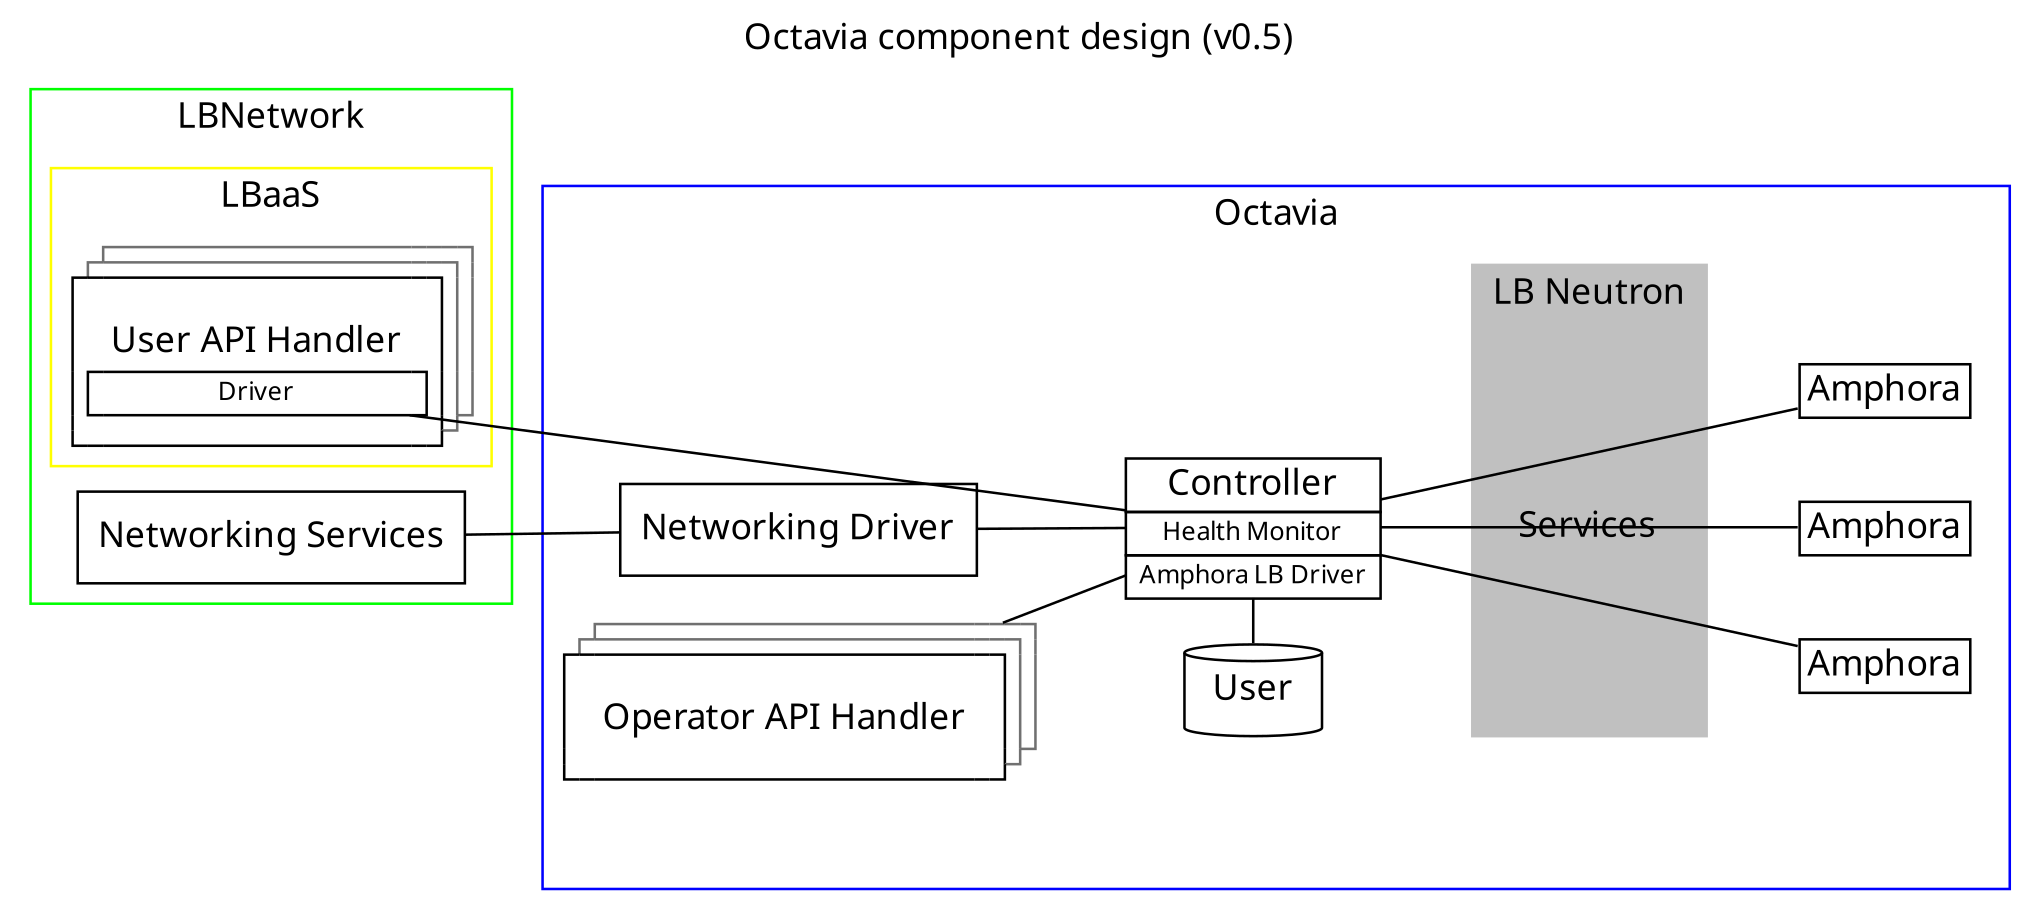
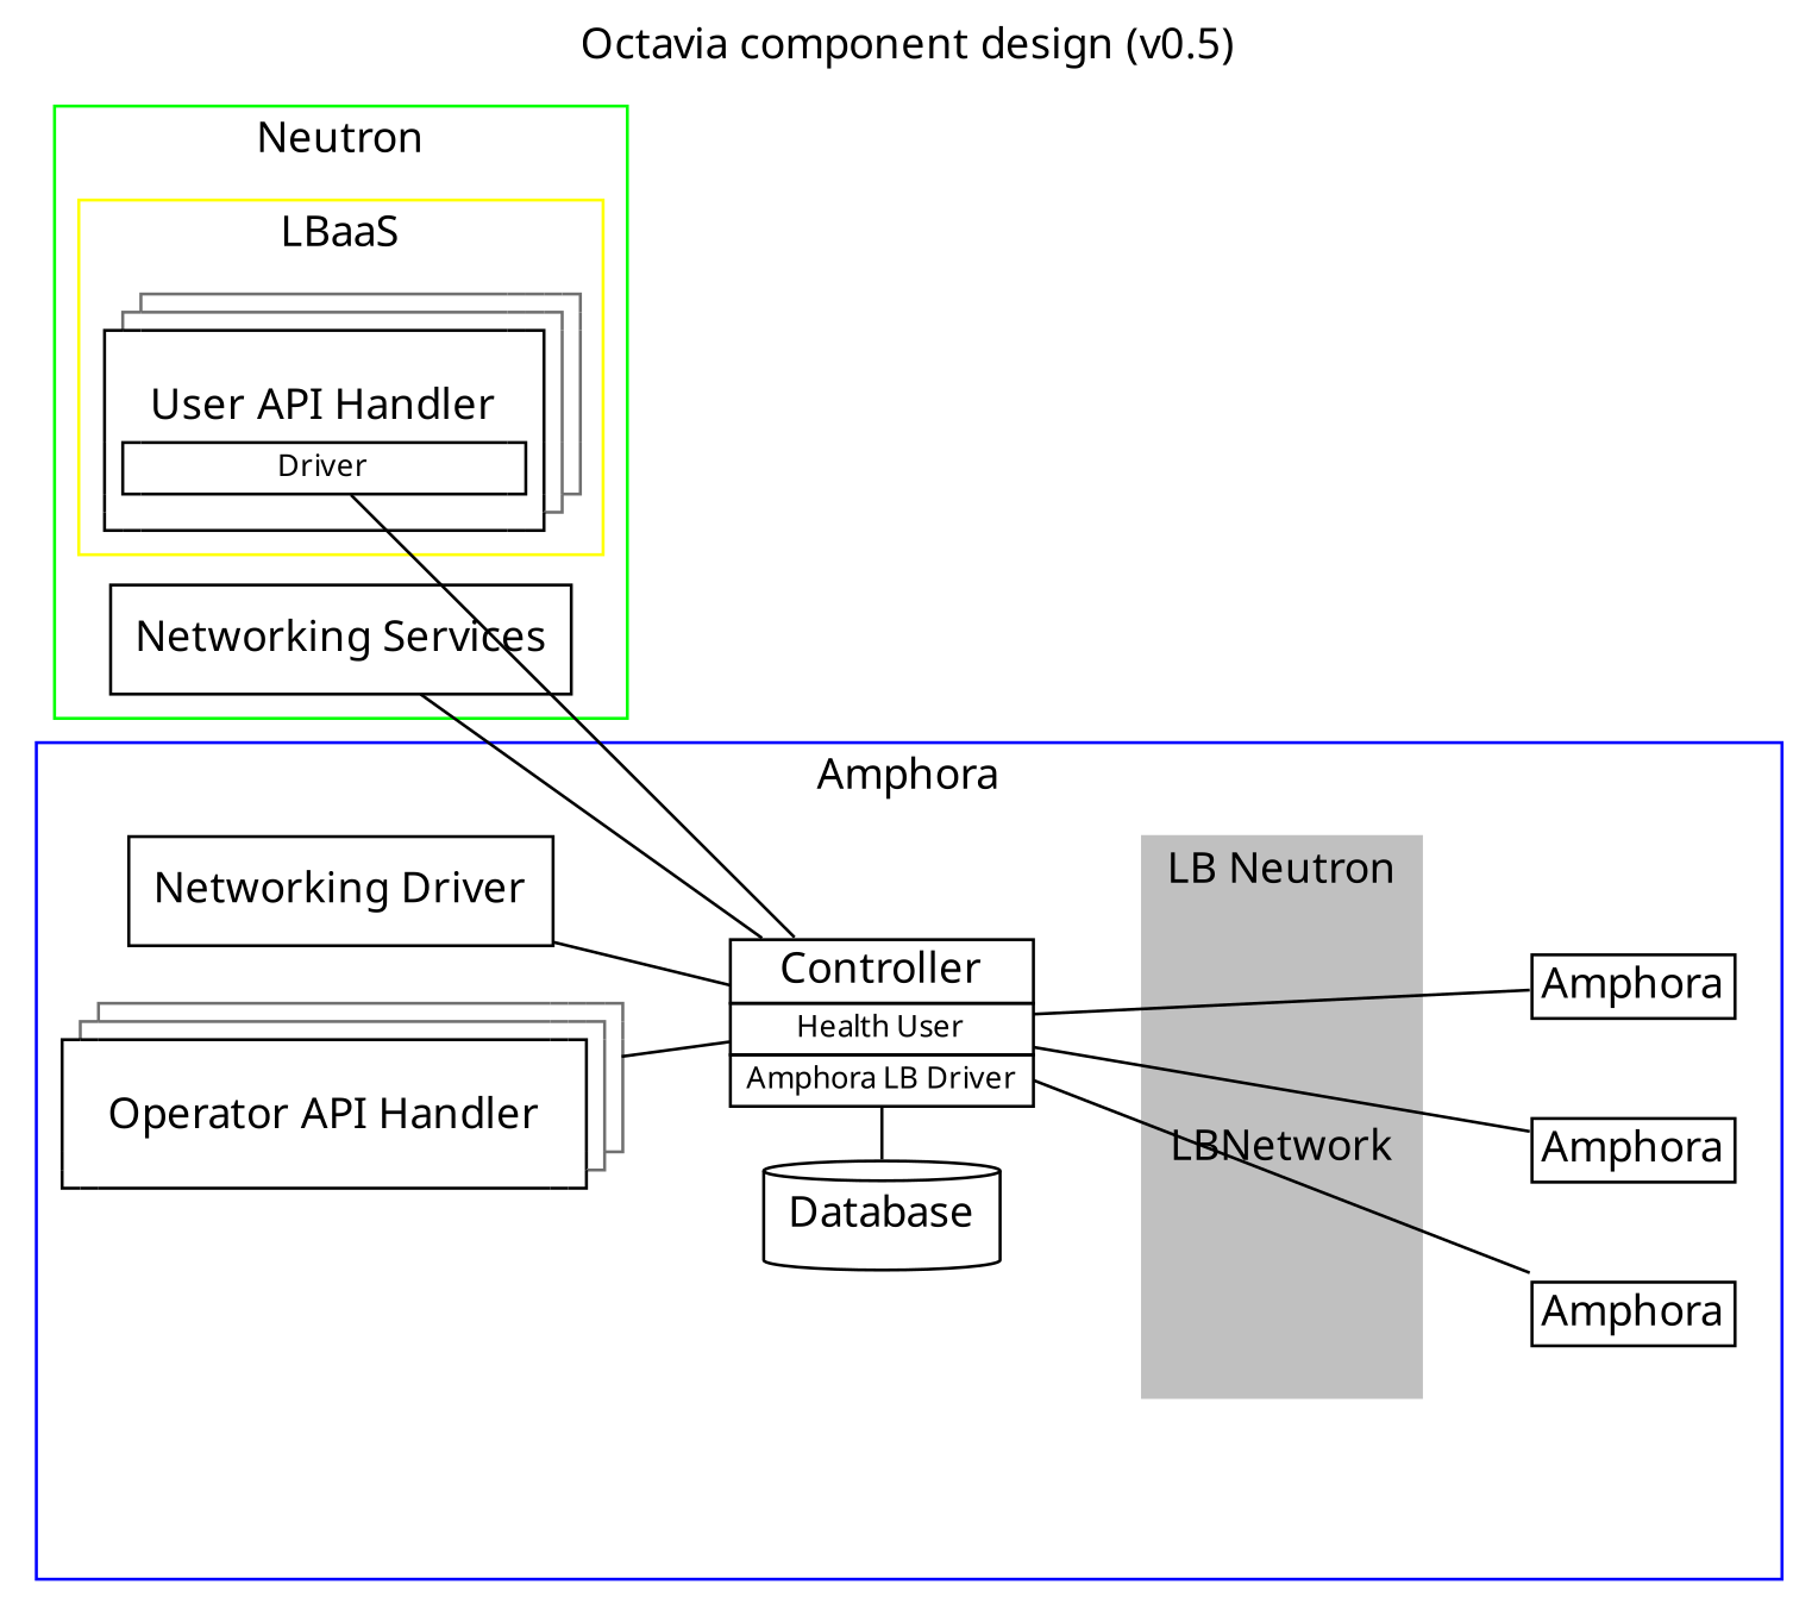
  digraph {
    fontname="Noto Sans"
    label="Octavia component design (v0.5)"
    labelloc=t
    rankdir=LR
    splines=false
    node [fontname="Noto Sans" margin=0 shape=none]
    edge [dir=none fontname="Noto Sans"]
    n1 [label=<<table border="0" cellspacing="0" cellborder="1">           <tr>             <td style="invis"></td>             <td style="invis"></td>             <td color="#707070" sides="lt"></td>             <td color="#707070" sides="t"></td>             <td color="#707070" sides="t"></td>             <td color="#707070" sides="t"></td>             <td color="#707070" sides="tr"></td>           </tr>           <tr>             <td style="invis"></td>             <td color="#707070" sides="lt"></td>             <td color="#707070" sides="t"></td>             <td color="#707070" sides="t"></td>             <td color="#707070" sides="t"></td>             <td color="#707070" sides="tr"></td>             <td color="#707070" sides="r"></td>           </tr>           <tr>             <td sides="lt"></td>             <td sides="t"></td>             <td sides="t"><br/>User API Handler</td>             <td sides="t"></td>             <td sides="tr"></td>             <td color="#707070" sides="r"></td>             <td color="#707070" sides="r"></td>           </tr>           <tr>             <td sides="l"></td>             <td sides="ltb"></td>             <td sides="tb" port="driver"><font point-size="10">Driver</font></td>             <td sides="trb"></td>             <td sides="r"></td>             <td color="#707070" sides="r"></td>             <td color="#707070" sides="br"></td>           </tr>           <tr>             <td sides="l"></td>             <td style="invis"></td>             <td style="invis"></td>             <td style="invis"></td>             <td sides="r"></td>             <td color="#707070" sides="rb"></td>             <td style="invis"></td>            </tr>            <tr>             <td sides="lb"></td>             <td sides="b"></td>             <td sides="b"></td>             <td sides="b"></td>             <td sides="br"></td>             <td style="invis"></td>             <td style="invis"></td>            </tr>          </table>>]
    n2 [label="Networking Services" shape=rectangle margin=""]
-   n3 [label=<<table border="0" cellspacing="0" cellborder="1">             <tr>               <td> Controller </td>             </tr>             <tr>               <td sides="tlrb"><font point-size="10"> Health Monitor </font></td>             </tr>             <tr>               <td sides="tlrb"><font point-size="10"> Amphora LB Driver </font></td>             </tr>           </table>>]
-   Database [shape=cylinder label=User margin=""]
+   n3 [label=<<table border="0" cellspacing="0" cellborder="1">             <tr>               <td> Controller </td>             </tr>             <tr>               <td sides="tlrb"><font point-size="10"> Health User </font></td>             </tr>             <tr>               <td sides="tlrb"><font point-size="10"> Amphora LB Driver </font></td>             </tr>           </table>>]
+   Database [shape=cylinder margin=""]
    n5 [label=<<table border="0" cellspacing="0" cellborder="1">             <tr>               <td>Amphora</td>             </tr>           </table>>]
    n6 [label=<<table border="0" cellspacing="0" cellborder="1">             <tr>               <td>Amphora</td>             </tr>           </table>>]
    n7 [label=<<table border="0" cellspacing="0" cellborder="1">             <tr>               <td>Amphora</td>             </tr>           </table>>]
    n8 [label=<<table border="0" cellspacing="0" cellborder="1">             <tr>               <td>Stuff<br/></td>             </tr>           </table>> style=invis]
-   LBNetwork [label=Services]
+   LBNetwork
    n10 [label=<<table border="0" cellspacing="0" cellborder="1">             <tr>               <td>Things<br/><br/></td>             </tr>           </table>> style=invis]
    n11 [label="Networking Driver" shape=rectangle margin=""]
    n12 [label=<<table border="0" cellspacing="0" cellborder="1">            <tr>              <td style="invis"></td>              <td style="invis"></td>              <td color="#707070" sides="lt"></td>              <td color="#707070" sides="t"></td>              <td color="#707070" sides="t"></td>              <td color="#707070" sides="t"></td>              <td color="#707070" sides="tr"></td>            </tr>            <tr>              <td style="invis"></td>              <td color="#707070" sides="lt"></td>              <td color="#707070" sides="t"></td>              <td color="#707070" sides="t"></td>              <td color="#707070" sides="t"></td>              <td color="#707070" sides="tr"></td>              <td color="#707070" sides="r"></td>            </tr>            <tr>              <td sides="lt"></td>              <td sides="t"></td>              <td sides="t"><br/>Operator API Handler</td>              <td sides="t"></td>              <td sides="tr"></td>              <td color="#707070" sides="r"></td>              <td color="#707070" sides="rb"></td>            </tr>            <tr>              <td sides="l"></td>              <td style="invis"></td>              <td style="invis"></td>              <td style="invis"></td>              <td sides="r"></td>              <td color="#707070" sides="rb"></td>              <td style="invis"></td>            </tr>            <tr>              <td sides="lb"></td>              <td sides="b"></td>              <td sides="b"></td>              <td sides="b"></td>              <td sides="br"></td>              <td style="invis"></td>              <td style="invis"></td>            </tr>          </table>>]
    subgraph cluster_1 {
      color=green
-     label=LBNetwork
+     label=Neutron
      n2
      subgraph cluster_2 {
        color=yellow
        label=LBaaS
        n1
      }
    }
    subgraph cluster_3 {
      color=blue
-     label=Octavia
+     label=Amphora
      n11
      n12
      subgraph cluster_4 {
        color=white
        label=""
        n3
        Database
      }
      subgraph cluster_5 {
        color=white
        label=""
        n5
        n6
        n7
      }
      subgraph cluster_6 {
        bgcolor=gray
        color=gray
        label="LB Neutron"
        n8
        LBNetwork
        n10
      }
    }
    n1 -> n3 [tailport=driver]
-   n2 -> n11
+   n2 -> n3
    n3 -> Database [constraint=false]
    n3 -> n5 [constraint=false]
    n3 -> n6 [constraint=false]
    n3 -> n7 [constraint=false]
    n3 -> LBNetwork [style=invis dir=""]
    n3 -> n11 [constraint=false]
    LBNetwork -> n5 [style=invis dir=""]
    LBNetwork -> n6 [style=invis dir=""]
    LBNetwork -> n7 [style=invis dir=""]
    n12 -> n3
  }
